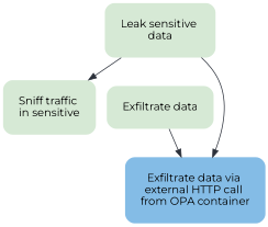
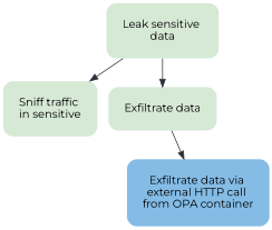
  digraph {
    fontname=Montserrat
    labelloc=t
    nodesep=0.2
    rankdir=TB
    ranksep=0.4
    splines=true
    node [color="#D6E9D5" fontname=Montserrat margin=0.28 shape=plaintext style="filled, rounded"]
    edge [color="#2B303A" fontname=Montserrat]
    n1 [label="Exfiltrate data"]
    n2 [label="Sniff traffic \nin sensitive"]
    n3 [color="#84BCE6" label="Exfiltrate data via \nexternal HTTP call \nfrom OPA container"]
    n4 [label="Leak sensitive \ndata"]
    subgraph sub_1 {
      rank=same
      n1
      n2
    }
    n1 -> n3
    n2 -> n1 [style=invis]
-   n4 -> n3
+   n4 -> n1
    n4 -> n2
  }
